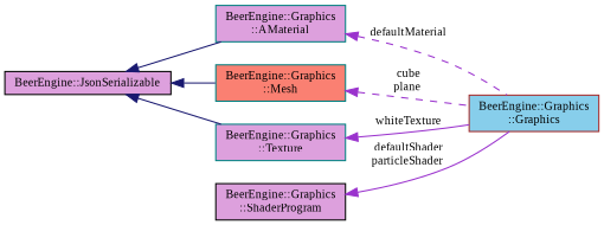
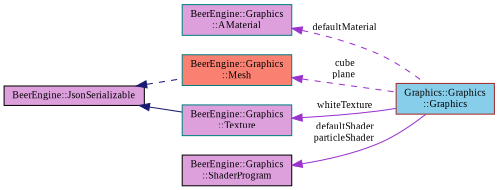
  digraph {
    fontname="Liberation Serif"
    rankdir=LR
    node [color=teal fillcolor=plum fontname="Liberation Serif" fontsize=10 shape=record style=filled]
    edge [color=darkorchid3 dir=back fontname="Liberation Serif" fontsize=10 labelfontname=Helvetica labelfontsize=10 style=solid]
-   n1 [color=brown fillcolor=skyblue fontcolor=black height=0.2 label="BeerEngine::Graphics\l::Graphics" width=0.4]
+   n1 [color=brown fillcolor=skyblue fontcolor=black height=0.2 label="Graphics::Graphics\l::Graphics" width=0.4]
    n2 [height=0.2 label="BeerEngine::Graphics\l::AMaterial" width=0.4]
    n3 [color=black height=0.2 label="BeerEngine::JsonSerializable" width=0.4]
    n4 [fillcolor=salmon height=0.2 label="BeerEngine::Graphics\l::Mesh" width=0.4]
    n5 [height=0.2 label="BeerEngine::Graphics\l::Texture" width=0.4]
    n6 [color=black height=0.2 label="BeerEngine::Graphics\l::ShaderProgram" width=0.4]
    n2 -> n1 [label=" defaultMaterial" style=dashed]
-   n3 -> n2 [color=midnightblue]
-   n3 -> n4 [color=midnightblue]
+   n3 -> n4 [color=midnightblue style=dashed]
    n3 -> n5 [color=midnightblue]
    n4 -> n1 [label=" cube\nplane" style=dashed]
    n5 -> n1 [label=" whiteTexture"]
    n6 -> n1 [label=" defaultShader\nparticleShader"]
  }
